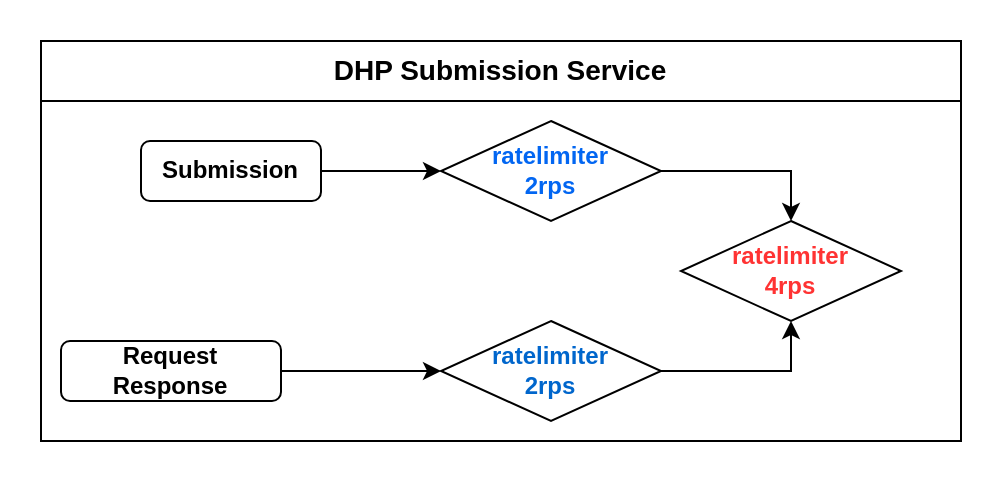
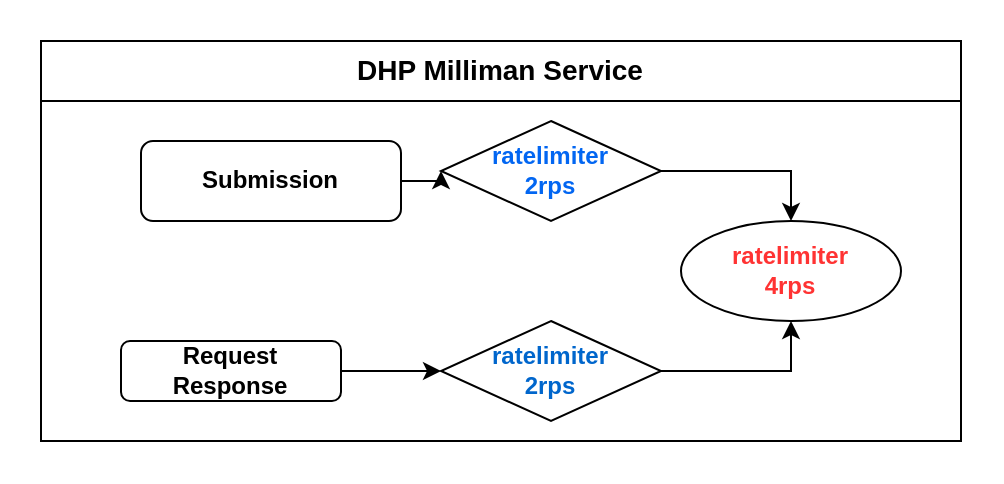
  <mxCell id="0" />
  <mxCell id="1" parent="0" />
- <mxCell id="2" value="&lt;font style=&quot;font-size: 14px;&quot;&gt;DHP Submission Service&lt;/font&gt;" style="swimlane;whiteSpace=wrap;html=1;startSize=30;" vertex="1" parent="1"><mxGeometry x="20" y="20" width="460" height="200" as="geometry"><mxRectangle x="210" y="120" width="140" height="30" as="alternateBounds" /></mxGeometry></mxCell>
+ <mxCell id="2" value="&lt;font style=&quot;font-size: 14px;&quot;&gt;DHP Milliman Service&lt;/font&gt;" style="swimlane;whiteSpace=wrap;html=1;startSize=30;" vertex="1" parent="1"><mxGeometry x="20" y="20" width="460" height="200" as="geometry"><mxRectangle x="210" y="120" width="140" height="30" as="alternateBounds" /></mxGeometry></mxCell>
  <mxCell id="3" style="edgeStyle=orthogonalEdgeStyle;rounded=0;orthogonalLoop=1;jettySize=auto;html=1;" edge="1" parent="2" source="4" target="8"><mxGeometry relative="1" as="geometry" /></mxCell>
- <mxCell id="4" value="&lt;b&gt;Submission&lt;/b&gt;" style="rounded=1;whiteSpace=wrap;html=1;" vertex="1" parent="2"><mxGeometry x="50" y="50" width="90" height="30" as="geometry" /></mxCell>
+ <mxCell id="4" value="&lt;b&gt;Submission&lt;/b&gt;" style="rounded=1;whiteSpace=wrap;html=1;" vertex="1" parent="2"><mxGeometry x="50" y="50" width="130" height="40" as="geometry" /></mxCell>
  <mxCell id="5" style="edgeStyle=orthogonalEdgeStyle;rounded=0;orthogonalLoop=1;jettySize=auto;html=1;entryX=0;entryY=0.5;entryDx=0;entryDy=0;" edge="1" parent="2" source="6" target="10"><mxGeometry relative="1" as="geometry" /></mxCell>
- <mxCell id="6" value="&lt;b&gt;Request Response&lt;/b&gt;" style="rounded=1;whiteSpace=wrap;html=1;" vertex="1" parent="2"><mxGeometry x="10" y="150" width="110" height="30" as="geometry" /></mxCell>
+ <mxCell id="6" value="&lt;b&gt;Request Response&lt;/b&gt;" style="rounded=1;whiteSpace=wrap;html=1;" vertex="1" parent="2"><mxGeometry x="40" y="150" width="110" height="30" as="geometry" /></mxCell>
  <mxCell id="7" style="edgeStyle=orthogonalEdgeStyle;rounded=0;orthogonalLoop=1;jettySize=auto;html=1;entryX=0.5;entryY=0;entryDx=0;entryDy=0;" edge="1" parent="2" source="8" target="11"><mxGeometry relative="1" as="geometry" /></mxCell>
  <mxCell id="8" value="&lt;b&gt;&lt;font color=&quot;#0266f2&quot;&gt;ratelimiter&lt;br&gt;2rps&lt;/font&gt;&lt;/b&gt;" style="rhombus;whiteSpace=wrap;html=1;" vertex="1" parent="2"><mxGeometry x="200" y="40" width="110" height="50" as="geometry" /></mxCell>
  <mxCell id="9" style="edgeStyle=orthogonalEdgeStyle;rounded=0;orthogonalLoop=1;jettySize=auto;html=1;entryX=0.5;entryY=1;entryDx=0;entryDy=0;" edge="1" parent="2" source="10" target="11"><mxGeometry relative="1" as="geometry" /></mxCell>
  <mxCell id="10" value="&lt;b&gt;&lt;font color=&quot;#0066cc&quot;&gt;ratelimiter&lt;br&gt;2rps&lt;/font&gt;&lt;/b&gt;" style="rhombus;whiteSpace=wrap;html=1;" vertex="1" parent="2"><mxGeometry x="200" y="140" width="110" height="50" as="geometry" /></mxCell>
- <mxCell id="11" value="&lt;b&gt;&lt;font color=&quot;#ff3333&quot;&gt;ratelimiter&lt;br&gt;4rps&lt;/font&gt;&lt;/b&gt;" style="rhombus;whiteSpace=wrap;html=1;" vertex="1" parent="2"><mxGeometry x="320" y="90" width="110" height="50" as="geometry" /></mxCell>
+ <mxCell id="11" value="&lt;b&gt;&lt;font color=&quot;#ff3333&quot;&gt;ratelimiter&lt;br&gt;4rps&lt;/font&gt;&lt;/b&gt;" style="ellipse;whiteSpace=wrap;html=1;" vertex="1" parent="2"><mxGeometry x="320" y="90" width="110" height="50" as="geometry" /></mxCell>
